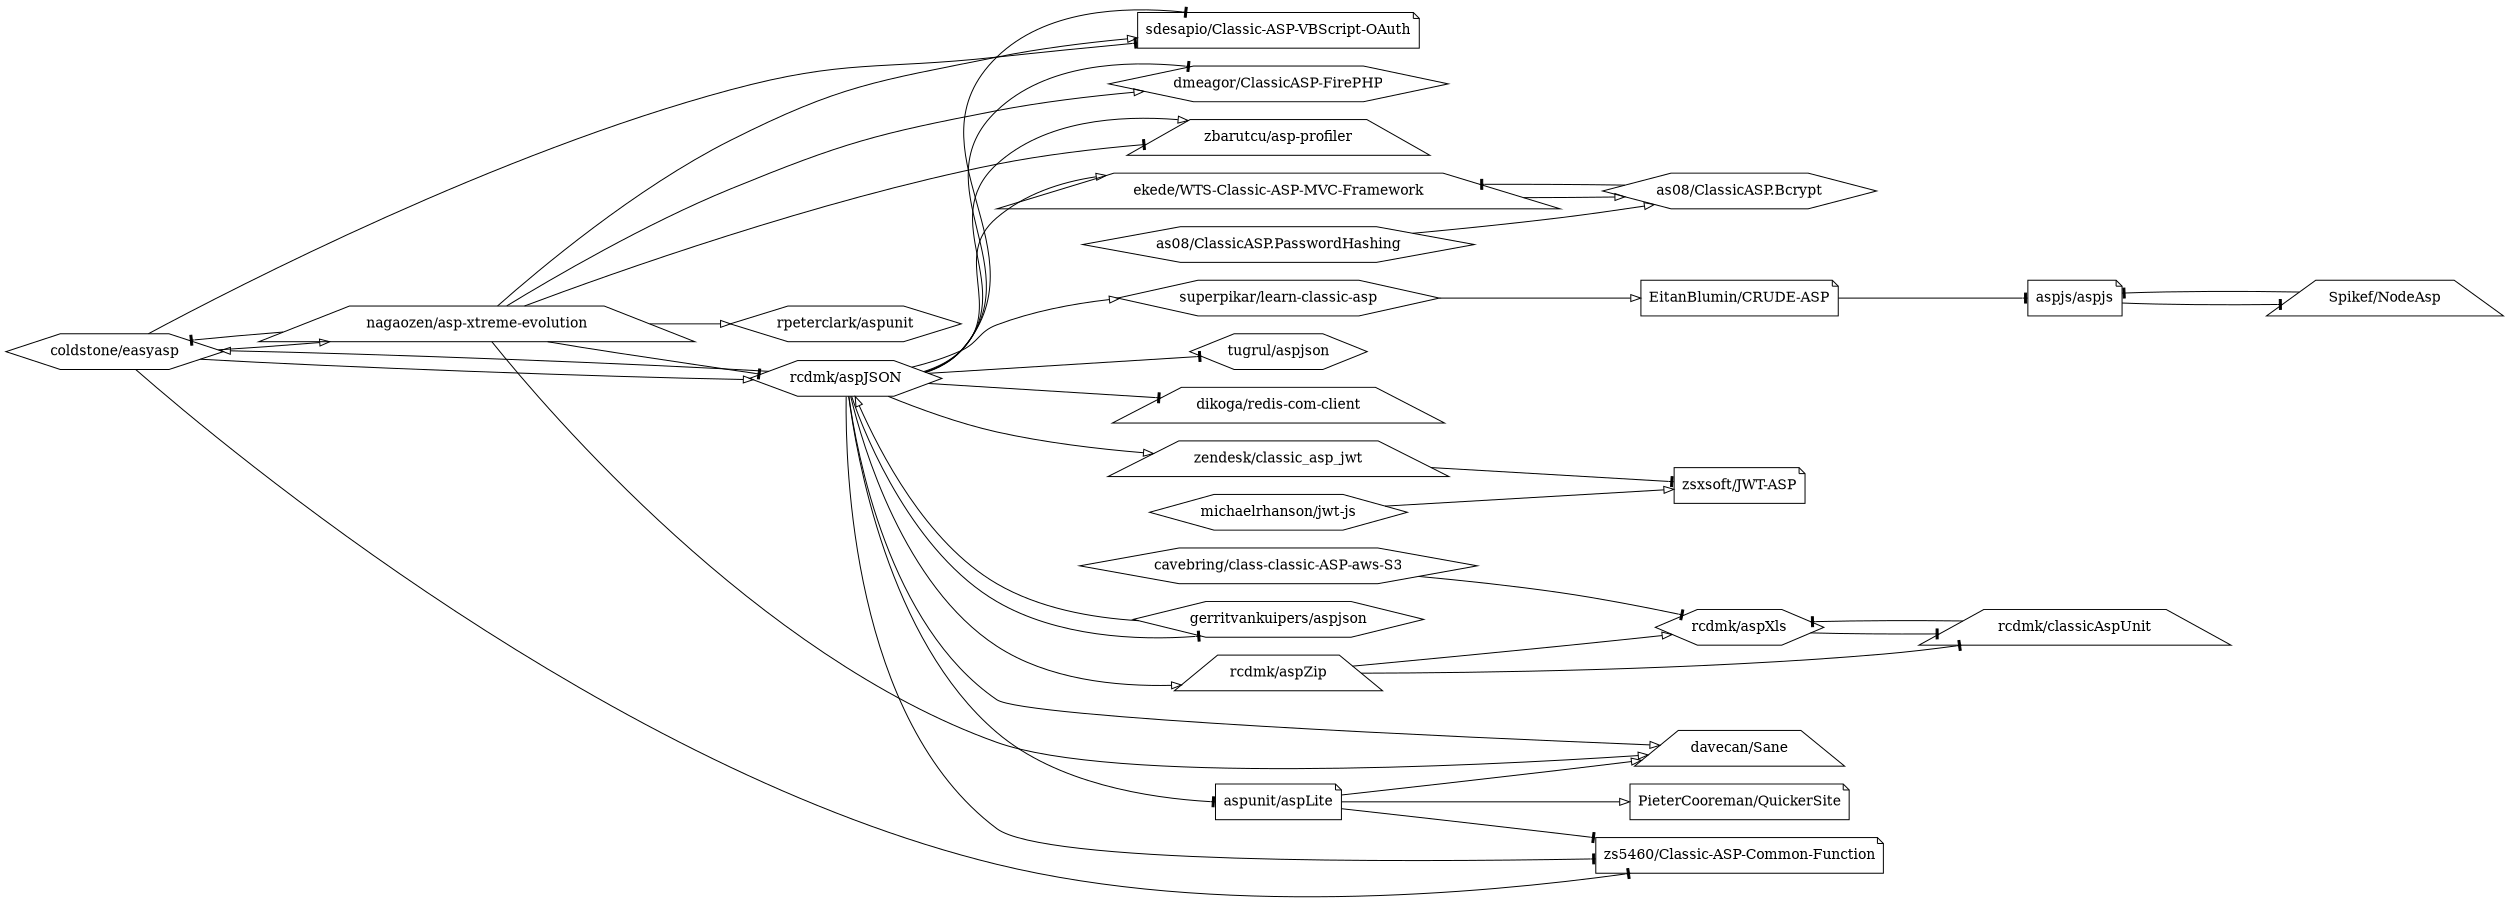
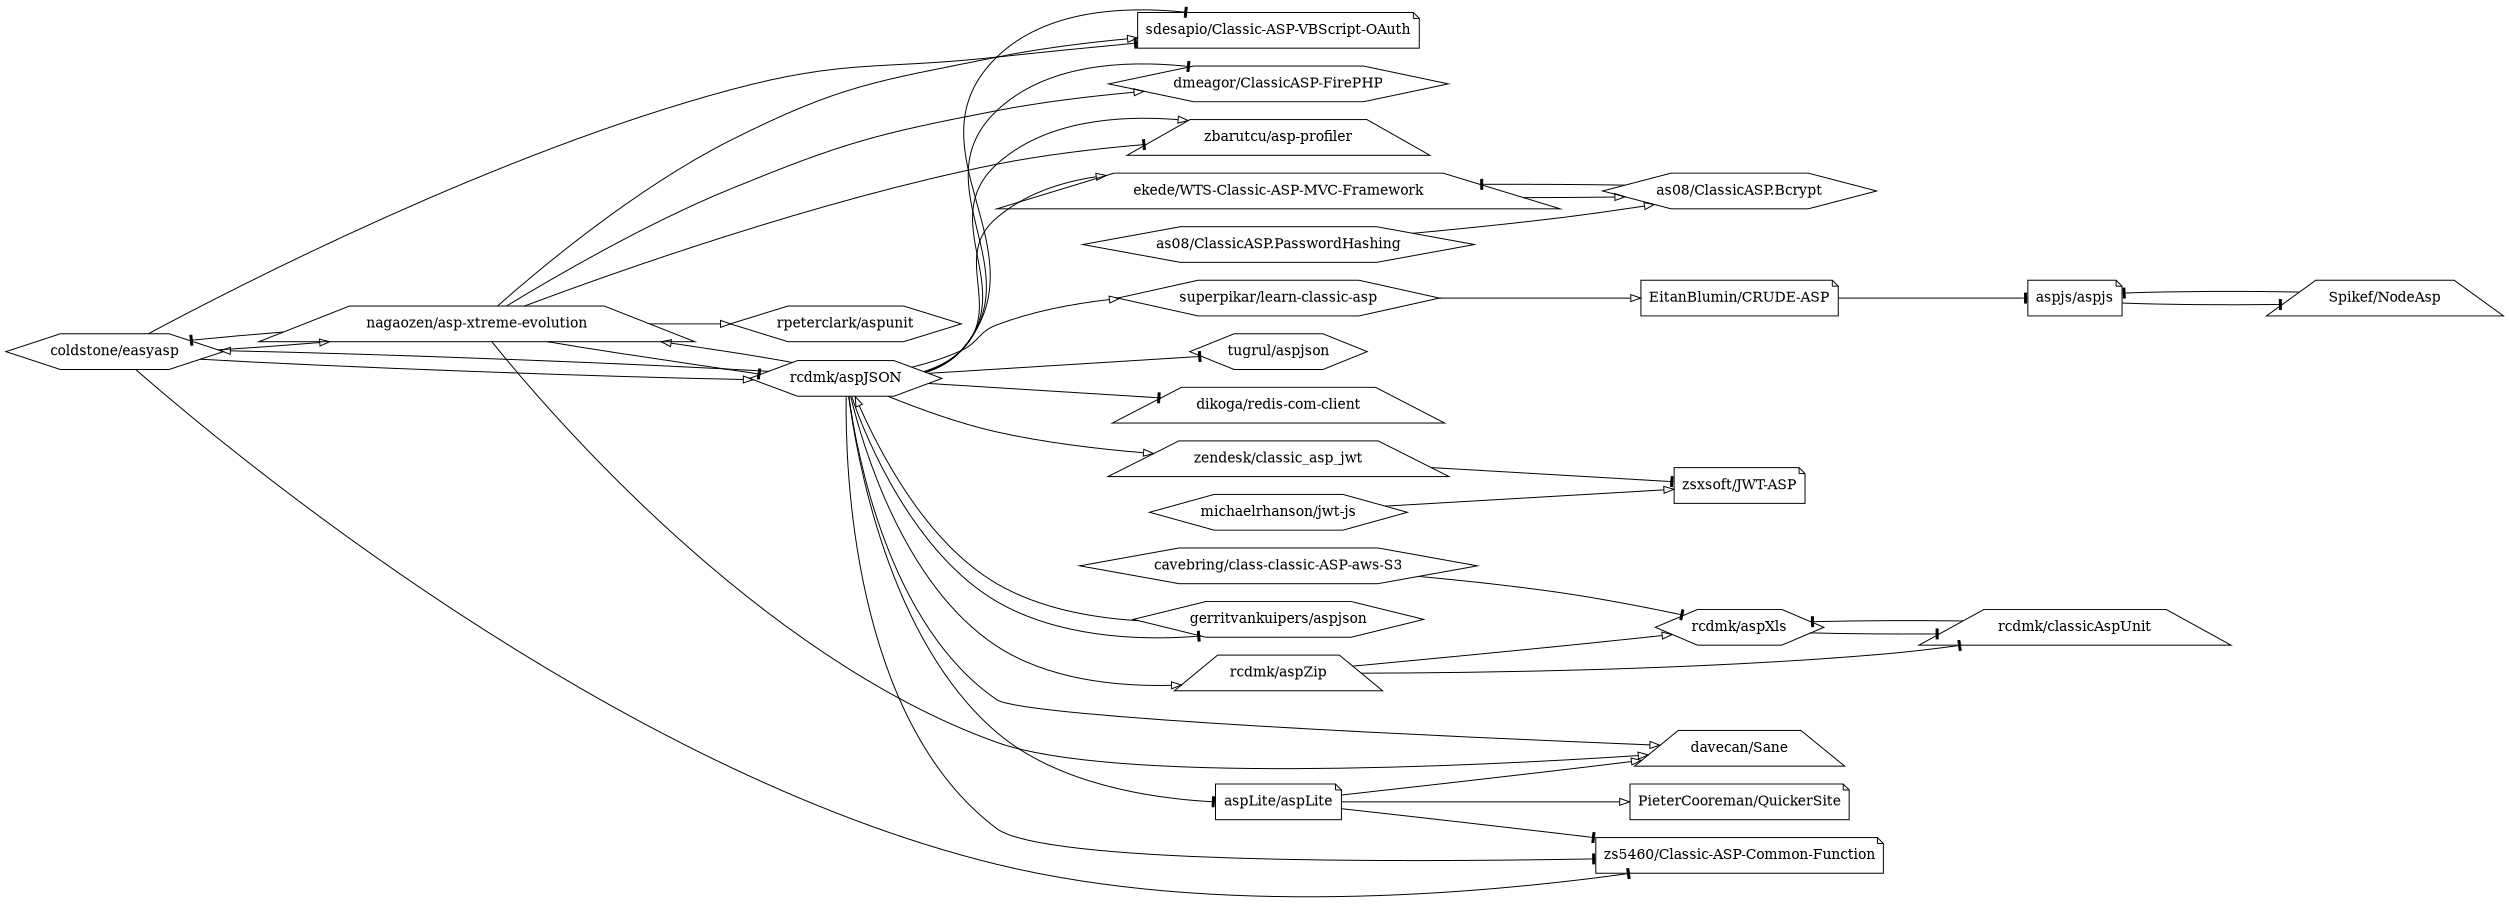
  digraph {
    rankdir=LR
    node [shape=hexagon]
    edge [arrowhead=onormal]
    "coldstone/easyasp" [l="-0.399,45.115"]
    "nagaozen/asp-xtreme-evolution" [l="-0.383,45.121" shape=trapezium]
    "sdesapio/Classic-ASP-VBScript-OAuth" [l="-0.382,45.108" shape=note]
    "zs5460/Classic-ASP-Common-Function" [l="-0.426,45.123" shape=note]
    "rcdmk/aspJSON" [l="-0.41,45.126"]
    "davecan/Sane" [l="-0.396,45.138" shape=trapezium]
    "zbarutcu/asp-profiler" [l="-0.396,45.104" shape=trapezium]
    "dmeagor/ClassicASP-FirePHP" [l="-0.41,45.109"]
    "rpeterclark/aspunit" [l="-0.355,45.111"]
    "rcdmk/aspZip" [l="-0.369,45.134" shape=trapezium]
    "ekede/WTS-Classic-ASP-MVC-Framework" [l="-0.424,45.097" shape=trapezium]
-   "aspLite/aspLite" [l="-0.427,45.139" shape=note label="aspunit/aspLite"]
+   "aspLite/aspLite" [l="-0.427,45.139" shape=note]
    "gerritvankuipers/aspjson" [l="-0.436,45.113"]
    "tugrul/aspjson" [l="-0.447,45.127"]
    "superpikar/learn-classic-asp" [l="-0.434,45.156"]
    "zendesk/classic_asp_jwt" [l="-0.392,45.157" shape=trapezium]
    "dikoga/redis-com-client" [l="-0.41,45.146" shape=trapezium]
    "rcdmk/aspXls" [l="-0.341,45.137"]
    "rcdmk/classicAspUnit" [l="-0.354,45.144" shape=trapezium]
    "as08/ClassicASP.Bcrypt" [l="-0.432,45.082"]
    "PieterCooreman/QuickerSite" [l="-0.451,45.144" shape=note]
    "EitanBlumin/CRUDE-ASP" [l="-0.454,45.172" shape=note]
    "zsxsoft/JWT-ASP" [l="-0.381,45.177" shape=note]
    "michaelrhanson/jwt-js" [l="-0.371,45.194"]
    "as08/ClassicASP.PasswordHashing" [l="-0.439,45.066"]
    "aspjs/aspjs" [l="-0.468,45.185" shape=note]
    "Spikef/NodeAsp" [l="-0.48,45.195" shape=trapezium]
    "cavebring/class-classic-ASP-aws-S3" [l="-0.32,45.14"]
    "coldstone/easyasp" -> "nagaozen/asp-xtreme-evolution"
    "coldstone/easyasp" -> "sdesapio/Classic-ASP-VBScript-OAuth" [arrowhead=tee]
    "coldstone/easyasp" -> "zs5460/Classic-ASP-Common-Function" [arrowhead=tee]
    "coldstone/easyasp" -> "rcdmk/aspJSON"
    "nagaozen/asp-xtreme-evolution" -> "coldstone/easyasp" [arrowhead=tee]
    "nagaozen/asp-xtreme-evolution" -> "sdesapio/Classic-ASP-VBScript-OAuth"
    "nagaozen/asp-xtreme-evolution" -> "rcdmk/aspJSON" [arrowhead=tee]
    "nagaozen/asp-xtreme-evolution" -> "davecan/Sane"
    "nagaozen/asp-xtreme-evolution" -> "zbarutcu/asp-profiler" [arrowhead=tee]
    "nagaozen/asp-xtreme-evolution" -> "dmeagor/ClassicASP-FirePHP"
    "nagaozen/asp-xtreme-evolution" -> "rpeterclark/aspunit"
    "rcdmk/aspJSON" -> "coldstone/easyasp"
+   "rcdmk/aspJSON" -> "nagaozen/asp-xtreme-evolution"
    "rcdmk/aspJSON" -> "sdesapio/Classic-ASP-VBScript-OAuth" [arrowhead=tee]
    "rcdmk/aspJSON" -> "zs5460/Classic-ASP-Common-Function" [arrowhead=tee]
    "rcdmk/aspJSON" -> "davecan/Sane"
    "rcdmk/aspJSON" -> "zbarutcu/asp-profiler"
    "rcdmk/aspJSON" -> "dmeagor/ClassicASP-FirePHP" [arrowhead=tee]
    "rcdmk/aspJSON" -> "rcdmk/aspZip"
    "rcdmk/aspJSON" -> "ekede/WTS-Classic-ASP-MVC-Framework"
    "rcdmk/aspJSON" -> "aspLite/aspLite" [arrowhead=tee]
    "rcdmk/aspJSON" -> "gerritvankuipers/aspjson" [arrowhead=tee]
    "rcdmk/aspJSON" -> "tugrul/aspjson" [arrowhead=tee]
    "rcdmk/aspJSON" -> "superpikar/learn-classic-asp"
    "rcdmk/aspJSON" -> "zendesk/classic_asp_jwt"
    "rcdmk/aspJSON" -> "dikoga/redis-com-client" [arrowhead=tee]
    "rcdmk/aspZip" -> "rcdmk/aspXls"
    "rcdmk/aspZip" -> "rcdmk/classicAspUnit" [arrowhead=tee]
    "ekede/WTS-Classic-ASP-MVC-Framework" -> "as08/ClassicASP.Bcrypt"
    "aspLite/aspLite" -> "zs5460/Classic-ASP-Common-Function" [arrowhead=tee]
    "aspLite/aspLite" -> "davecan/Sane"
    "aspLite/aspLite" -> "PieterCooreman/QuickerSite"
    "gerritvankuipers/aspjson" -> "rcdmk/aspJSON"
    "superpikar/learn-classic-asp" -> "EitanBlumin/CRUDE-ASP"
    "zendesk/classic_asp_jwt" -> "zsxsoft/JWT-ASP" [arrowhead=tee]
    "rcdmk/aspXls" -> "rcdmk/classicAspUnit" [arrowhead=tee]
    "rcdmk/classicAspUnit" -> "rcdmk/aspXls" [arrowhead=tee]
    "as08/ClassicASP.Bcrypt" -> "ekede/WTS-Classic-ASP-MVC-Framework" [arrowhead=tee]
    "EitanBlumin/CRUDE-ASP" -> "aspjs/aspjs" [arrowhead=tee]
    "michaelrhanson/jwt-js" -> "zsxsoft/JWT-ASP"
    "as08/ClassicASP.PasswordHashing" -> "as08/ClassicASP.Bcrypt"
    "aspjs/aspjs" -> "Spikef/NodeAsp" [arrowhead=tee]
    "Spikef/NodeAsp" -> "aspjs/aspjs" [arrowhead=tee]
    "cavebring/class-classic-ASP-aws-S3" -> "rcdmk/aspXls" [arrowhead=tee]
  }
